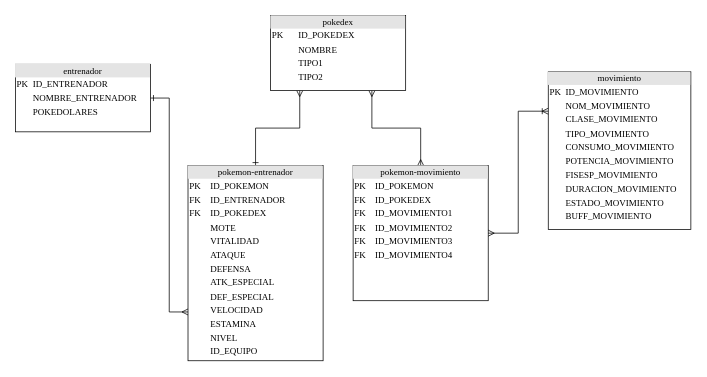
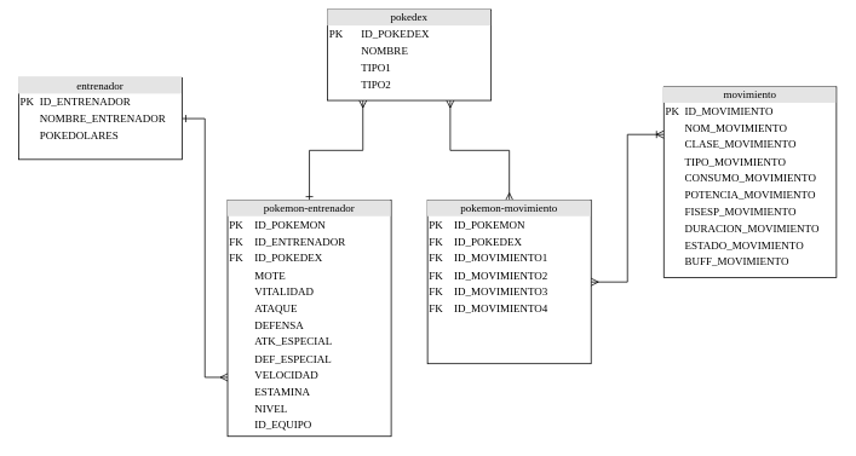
  <mxCell id="0" />
  <mxCell id="1" parent="0" />
  <mxCell id="2" style="edgeStyle=orthogonalEdgeStyle;html=1;entryX=0.5;entryY=0;labelBackgroundColor=none;startArrow=ERmany;endArrow=ERone;fontFamily=Verdana;fontSize=12;align=left;exitX=0.216;exitY=1;exitDx=0;exitDy=0;exitPerimeter=0;rounded=0;endFill=0;startFill=0;" parent="1" source="4" target="7" edge="1"><mxGeometry relative="1" as="geometry" /></mxCell>
  <mxCell id="3" style="edgeStyle=orthogonalEdgeStyle;html=1;labelBackgroundColor=none;startArrow=ERmany;endArrow=ERmany;fontFamily=Verdana;fontSize=12;align=left;exitX=0.75;exitY=1;exitDx=0;exitDy=0;rounded=0;endFill=0;startFill=0;" parent="1" source="4" target="9" edge="1"><mxGeometry relative="1" as="geometry" /></mxCell>
- <mxCell id="4" value="&lt;div style=&quot;text-align: center; box-sizing: border-box; width: 100%; background: rgb(228, 228, 228); padding: 2px;&quot;&gt;pokedex&lt;/div&gt;&lt;table style=&quot;width: 100% ; font-size: 1em&quot; cellpadding=&quot;2&quot; cellspacing=&quot;0&quot;&gt;&lt;tbody&gt;&lt;tr&gt;&lt;td&gt;PK&lt;/td&gt;&lt;td&gt;ID_POKEDEX&lt;/td&gt;&lt;/tr&gt;&lt;tr&gt;&lt;td&gt;&lt;br&gt;&lt;/td&gt;&lt;td&gt;NOMBRE&lt;/td&gt;&lt;/tr&gt;&lt;tr&gt;&lt;td&gt;&lt;/td&gt;&lt;td&gt;TIPO1&lt;/td&gt;&lt;/tr&gt;&lt;tr&gt;&lt;td&gt;&lt;br&gt;&lt;/td&gt;&lt;td&gt;TIPO2&lt;/td&gt;&lt;/tr&gt;&lt;tr&gt;&lt;td&gt;&lt;br&gt;&lt;/td&gt;&lt;td&gt;&lt;br&gt;&lt;/td&gt;&lt;/tr&gt;&lt;tr&gt;&lt;td&gt;&lt;br&gt;&lt;/td&gt;&lt;td&gt;&lt;br&gt;&lt;/td&gt;&lt;/tr&gt;&lt;/tbody&gt;&lt;/table&gt;" style="verticalAlign=top;align=left;overflow=fill;html=1;rounded=0;shadow=0;comic=0;labelBackgroundColor=none;strokeWidth=1;fontFamily=Verdana;fontSize=12" parent="1" vertex="1"><mxGeometry x="360" y="20" width="180" height="100" as="geometry" /></mxCell>
+ <mxCell id="4" value="&lt;div style=&quot;text-align: center; box-sizing: border-box; width: 100%; background: rgb(228, 228, 228); padding: 2px;&quot;&gt;pokedex&lt;/div&gt;&lt;table style=&quot;width: 100% ; font-size: 1em&quot; cellpadding=&quot;2&quot; cellspacing=&quot;0&quot;&gt;&lt;tbody&gt;&lt;tr&gt;&lt;td&gt;PK&lt;/td&gt;&lt;td&gt;ID_POKEDEX&lt;/td&gt;&lt;/tr&gt;&lt;tr&gt;&lt;td&gt;&lt;br&gt;&lt;/td&gt;&lt;td&gt;NOMBRE&lt;/td&gt;&lt;/tr&gt;&lt;tr&gt;&lt;td&gt;&lt;/td&gt;&lt;td&gt;TIPO1&lt;/td&gt;&lt;/tr&gt;&lt;tr&gt;&lt;td&gt;&lt;br&gt;&lt;/td&gt;&lt;td&gt;TIPO2&lt;/td&gt;&lt;/tr&gt;&lt;tr&gt;&lt;td&gt;&lt;br&gt;&lt;/td&gt;&lt;td&gt;&lt;br&gt;&lt;/td&gt;&lt;/tr&gt;&lt;tr&gt;&lt;td&gt;&lt;br&gt;&lt;/td&gt;&lt;td&gt;&lt;br&gt;&lt;/td&gt;&lt;/tr&gt;&lt;/tbody&gt;&lt;/table&gt;" style="verticalAlign=top;align=left;overflow=fill;html=1;rounded=0;shadow=0;comic=0;labelBackgroundColor=none;strokeWidth=1;fontFamily=Verdana;fontSize=12" parent="1" vertex="1"><mxGeometry x="360" y="10" width="180" height="100" as="geometry" /></mxCell>
  <mxCell id="5" style="edgeStyle=orthogonalEdgeStyle;html=1;exitX=0;exitY=0.75;entryX=1;entryY=0.5;labelBackgroundColor=none;startArrow=ERmany;endArrow=ERone;fontFamily=Verdana;fontSize=12;align=left;rounded=0;endFill=0;startFill=0;" parent="1" source="7" target="6" edge="1"><mxGeometry relative="1" as="geometry" /></mxCell>
  <mxCell id="6" value="&lt;div style=&quot;text-align: center; box-sizing: border-box; width: 100%; background: rgb(228, 228, 228); padding: 2px;&quot;&gt;entrenador&lt;/div&gt;&lt;table style=&quot;width: 100% ; font-size: 1em&quot; cellpadding=&quot;2&quot; cellspacing=&quot;0&quot;&gt;&lt;tbody&gt;&lt;tr&gt;&lt;td&gt;PK&lt;/td&gt;&lt;td&gt;ID_ENTRENADOR&lt;/td&gt;&lt;/tr&gt;&lt;tr&gt;&lt;td&gt;&lt;br&gt;&lt;/td&gt;&lt;td&gt;NOMBRE_ENTRENADOR&lt;/td&gt;&lt;/tr&gt;&lt;tr&gt;&lt;td&gt;&lt;/td&gt;&lt;td&gt;POKEDOLARES&lt;/td&gt;&lt;/tr&gt;&lt;tr&gt;&lt;td&gt;&lt;br&gt;&lt;/td&gt;&lt;td&gt;&lt;br&gt;&lt;/td&gt;&lt;/tr&gt;&lt;/tbody&gt;&lt;/table&gt;" style="verticalAlign=top;align=left;overflow=fill;html=1;rounded=0;shadow=0;comic=0;labelBackgroundColor=none;strokeWidth=1;fontFamily=Verdana;fontSize=12" parent="1" vertex="1"><mxGeometry x="20" y="85" width="180" height="90" as="geometry" /></mxCell>
  <mxCell id="7" value="&lt;div style=&quot;text-align: center; box-sizing: border-box; width: 100%; background: rgb(228, 228, 228); padding: 2px;&quot;&gt;pokemon-entrenador&lt;/div&gt;&lt;table style=&quot;width: 100% ; font-size: 1em&quot; cellpadding=&quot;2&quot; cellspacing=&quot;0&quot;&gt;&lt;tbody&gt;&lt;tr&gt;&lt;td&gt;PK&lt;/td&gt;&lt;td&gt;ID_POKEMON&lt;/td&gt;&lt;/tr&gt;&lt;tr&gt;&lt;td&gt;FK&lt;/td&gt;&lt;td&gt;ID_ENTRENADOR&lt;/td&gt;&lt;/tr&gt;&lt;tr&gt;&lt;td&gt;FK&lt;/td&gt;&lt;td&gt;ID_POKEDEX&lt;/td&gt;&lt;/tr&gt;&lt;tr&gt;&lt;td&gt;&lt;br&gt;&lt;/td&gt;&lt;td&gt;MOTE&lt;/td&gt;&lt;/tr&gt;&lt;tr&gt;&lt;td&gt;&lt;br&gt;&lt;/td&gt;&lt;td&gt;VITALIDAD&lt;/td&gt;&lt;/tr&gt;&lt;tr&gt;&lt;td&gt;&lt;br&gt;&lt;/td&gt;&lt;td&gt;ATAQUE&lt;/td&gt;&lt;/tr&gt;&lt;tr&gt;&lt;td&gt;&lt;br&gt;&lt;/td&gt;&lt;td&gt;DEFENSA&lt;/td&gt;&lt;/tr&gt;&lt;tr&gt;&lt;td&gt;&lt;br&gt;&lt;/td&gt;&lt;td&gt;ATK_ESPECIAL&lt;/td&gt;&lt;/tr&gt;&lt;tr&gt;&lt;td&gt;&lt;br&gt;&lt;/td&gt;&lt;td&gt;DEF_ESPECIAL&lt;/td&gt;&lt;/tr&gt;&lt;tr&gt;&lt;td&gt;&lt;br&gt;&lt;/td&gt;&lt;td&gt;VELOCIDAD&lt;/td&gt;&lt;/tr&gt;&lt;tr&gt;&lt;td&gt;&lt;br&gt;&lt;/td&gt;&lt;td&gt;ESTAMINA&lt;/td&gt;&lt;/tr&gt;&lt;tr&gt;&lt;td&gt;&lt;br&gt;&lt;/td&gt;&lt;td&gt;NIVEL&lt;/td&gt;&lt;/tr&gt;&lt;tr&gt;&lt;td&gt;&lt;br&gt;&lt;/td&gt;&lt;td&gt;ID_EQUIPO&lt;/td&gt;&lt;/tr&gt;&lt;tr&gt;&lt;td&gt;&lt;br&gt;&lt;/td&gt;&lt;td&gt;&lt;br&gt;&lt;/td&gt;&lt;/tr&gt;&lt;tr&gt;&lt;td&gt;&lt;br&gt;&lt;/td&gt;&lt;td&gt;&lt;br&gt;&lt;/td&gt;&lt;/tr&gt;&lt;tr&gt;&lt;td&gt;&lt;br&gt;&lt;/td&gt;&lt;td&gt;&lt;br&gt;&lt;/td&gt;&lt;/tr&gt;&lt;tr&gt;&lt;td&gt;&lt;br&gt;&lt;/td&gt;&lt;td&gt;&lt;br&gt;&lt;/td&gt;&lt;/tr&gt;&lt;/tbody&gt;&lt;/table&gt;" style="verticalAlign=top;align=left;overflow=fill;html=1;rounded=0;shadow=0;comic=0;labelBackgroundColor=none;strokeWidth=1;fontFamily=Verdana;fontSize=12" parent="1" vertex="1"><mxGeometry x="250" y="220" width="180" height="260" as="geometry" /></mxCell>
  <mxCell id="8" value="&lt;div style=&quot;text-align: center; box-sizing: border-box; width: 100%; background: rgb(228, 228, 228); padding: 2px;&quot;&gt;movimiento&lt;/div&gt;&lt;table style=&quot;width: 100% ; font-size: 1em&quot; cellpadding=&quot;2&quot; cellspacing=&quot;0&quot;&gt;&lt;tbody&gt;&lt;tr&gt;&lt;td&gt;PK&lt;/td&gt;&lt;td&gt;ID_MOVIMIENTO&lt;/td&gt;&lt;/tr&gt;&lt;tr&gt;&lt;td&gt;&lt;br&gt;&lt;/td&gt;&lt;td&gt;NOM_MOVIMIENTO&lt;/td&gt;&lt;/tr&gt;&lt;tr&gt;&lt;td&gt;&lt;/td&gt;&lt;td&gt;CLASE_MOVIMIENTO&lt;/td&gt;&lt;/tr&gt;&lt;tr&gt;&lt;td&gt;&lt;br&gt;&lt;/td&gt;&lt;td&gt;TIPO_MOVIMIENTO&lt;/td&gt;&lt;/tr&gt;&lt;tr&gt;&lt;td&gt;&lt;br&gt;&lt;/td&gt;&lt;td&gt;CONSUMO_MOVIMIENTO&lt;/td&gt;&lt;/tr&gt;&lt;tr&gt;&lt;td&gt;&lt;br&gt;&lt;/td&gt;&lt;td&gt;POTENCIA_MOVIMIENTO&lt;/td&gt;&lt;/tr&gt;&lt;tr&gt;&lt;td&gt;&lt;br&gt;&lt;/td&gt;&lt;td&gt;FISESP_MOVIMIENTO&lt;/td&gt;&lt;/tr&gt;&lt;tr&gt;&lt;td&gt;&lt;br&gt;&lt;/td&gt;&lt;td&gt;DURACION_MOVIMIENTO&lt;/td&gt;&lt;/tr&gt;&lt;tr&gt;&lt;td&gt;&lt;br&gt;&lt;/td&gt;&lt;td&gt;ESTADO_MOVIMIENTO&lt;/td&gt;&lt;/tr&gt;&lt;tr&gt;&lt;td&gt;&lt;br&gt;&lt;/td&gt;&lt;td&gt;BUFF_MOVIMIENTO&lt;/td&gt;&lt;/tr&gt;&lt;tr&gt;&lt;td&gt;&lt;br&gt;&lt;/td&gt;&lt;td&gt;&lt;br&gt;&lt;/td&gt;&lt;/tr&gt;&lt;tr&gt;&lt;td&gt;&lt;br&gt;&lt;/td&gt;&lt;td&gt;&lt;br&gt;&lt;/td&gt;&lt;/tr&gt;&lt;/tbody&gt;&lt;/table&gt;" style="verticalAlign=top;align=left;overflow=fill;html=1;rounded=0;shadow=0;comic=0;labelBackgroundColor=none;strokeWidth=1;fontFamily=Verdana;fontSize=12" parent="1" vertex="1"><mxGeometry x="730" y="95" width="190" height="210" as="geometry" /></mxCell>
  <mxCell id="9" value="&lt;div style=&quot;text-align: center; box-sizing: border-box; width: 100%; background: rgb(228, 228, 228); padding: 2px;&quot;&gt;pokemon-movimiento&lt;/div&gt;&lt;table style=&quot;width:100%;font-size:1em;&quot; cellpadding=&quot;2&quot; cellspacing=&quot;0&quot;&gt;&lt;tbody&gt;&lt;tr&gt;&lt;td&gt;PK&lt;/td&gt;&lt;td&gt;ID_POKEMON&lt;/td&gt;&lt;/tr&gt;&lt;tr&gt;&lt;td&gt;FK&lt;/td&gt;&lt;td&gt;ID_POKEDEX&lt;br&gt;&lt;/td&gt;&lt;/tr&gt;&lt;tr&gt;&lt;td&gt;FK&lt;/td&gt;&lt;td&gt;ID_MOVIMIENTO1&lt;/td&gt;&lt;/tr&gt;&lt;tr&gt;&lt;td&gt;FK&lt;/td&gt;&lt;td&gt;ID_MOVIMIENTO2&lt;/td&gt;&lt;/tr&gt;&lt;tr&gt;&lt;td&gt;FK&lt;/td&gt;&lt;td&gt;ID_MOVIMIENTO3&lt;/td&gt;&lt;/tr&gt;&lt;tr&gt;&lt;td&gt;FK&lt;/td&gt;&lt;td&gt;ID_MOVIMIENTO4&lt;/td&gt;&lt;/tr&gt;&lt;/tbody&gt;&lt;/table&gt;" style="verticalAlign=top;align=left;overflow=fill;html=1;rounded=0;shadow=0;comic=0;labelBackgroundColor=none;strokeWidth=1;fontFamily=Verdana;fontSize=12" parent="1" vertex="1"><mxGeometry x="470" y="220" width="180" height="180" as="geometry" /></mxCell>
  <mxCell id="10" value="" style="endArrow=ERmany;html=1;rounded=0;entryX=1;entryY=0.5;entryDx=0;entryDy=0;exitX=0;exitY=0.25;exitDx=0;exitDy=0;startArrow=ERoneToMany;startFill=0;endFill=0;edgeStyle=orthogonalEdgeStyle;" parent="1" source="8" target="9" edge="1"><mxGeometry width="50" height="50" relative="1" as="geometry"><mxPoint x="400" y="135" as="sourcePoint" /><mxPoint x="450" y="85" as="targetPoint" /></mxGeometry></mxCell>
